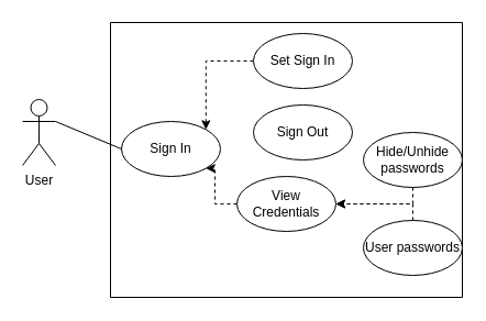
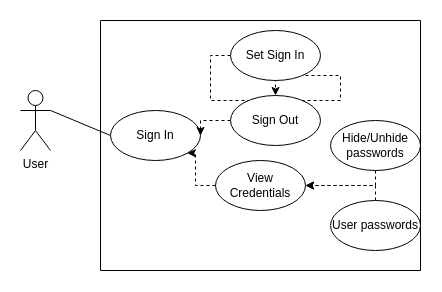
  <mxCell id="0" />
  <mxCell id="1" parent="0" />
  <mxCell id="2" value="" style="swimlane;startSize=0;" vertex="1" parent="1"><mxGeometry x="100" y="20" width="320" height="250" as="geometry" /></mxCell>
  <mxCell id="3" value="Sign In" style="ellipse;whiteSpace=wrap;html=1;" vertex="1" parent="2"><mxGeometry x="10" y="90" width="90" height="50" as="geometry" /></mxCell>
- <mxCell id="4" style="edgeStyle=orthogonalEdgeStyle;rounded=0;orthogonalLoop=1;jettySize=auto;html=1;exitX=0;exitY=0.5;exitDx=0;exitDy=0;entryX=1;entryY=0;entryDx=0;entryDy=0;dashed=1;" edge="1" parent="2" source="5" target="3"><mxGeometry relative="1" as="geometry" /></mxCell>
+ <mxCell id="4" style="edgeStyle=orthogonalEdgeStyle;rounded=0;orthogonalLoop=1;jettySize=auto;html=1;exitX=0;exitY=0.5;exitDx=0;exitDy=0;dashed=1;" edge="1" parent="2" source="5" target="7"><mxGeometry relative="1" as="geometry" /></mxCell>
  <mxCell id="5" value="Set Sign In" style="ellipse;whiteSpace=wrap;html=1;" vertex="1" parent="2"><mxGeometry x="130" y="10" width="90" height="50" as="geometry" /></mxCell>
+ <mxCell id="6" style="edgeStyle=orthogonalEdgeStyle;rounded=0;orthogonalLoop=1;jettySize=auto;html=1;exitX=0;exitY=0.5;exitDx=0;exitDy=0;entryX=1;entryY=0.5;entryDx=0;entryDy=0;dashed=1;" edge="1" parent="2" source="7" target="3"><mxGeometry relative="1" as="geometry" /></mxCell>
  <mxCell id="7" value="Sign Out" style="ellipse;whiteSpace=wrap;html=1;" vertex="1" parent="2"><mxGeometry x="130" y="75" width="90" height="50" as="geometry" /></mxCell>
  <mxCell id="8" style="edgeStyle=orthogonalEdgeStyle;rounded=0;orthogonalLoop=1;jettySize=auto;html=1;exitX=0;exitY=0.5;exitDx=0;exitDy=0;entryX=1;entryY=1;entryDx=0;entryDy=0;dashed=1;" edge="1" parent="2" source="9" target="3"><mxGeometry relative="1" as="geometry" /></mxCell>
  <mxCell id="9" value="View Credentials" style="ellipse;whiteSpace=wrap;html=1;" vertex="1" parent="2"><mxGeometry x="115" y="140" width="90" height="50" as="geometry" /></mxCell>
  <mxCell id="10" style="edgeStyle=orthogonalEdgeStyle;rounded=0;orthogonalLoop=1;jettySize=auto;html=1;exitX=0.5;exitY=1;exitDx=0;exitDy=0;entryX=1;entryY=0.5;entryDx=0;entryDy=0;dashed=1;" edge="1" parent="2" source="11" target="9"><mxGeometry relative="1" as="geometry"><Array as="points"><mxPoint x="275" y="165" /></Array></mxGeometry></mxCell>
  <mxCell id="11" value="Hide/Unhide passwords" style="ellipse;whiteSpace=wrap;html=1;" vertex="1" parent="2"><mxGeometry x="230" y="100" width="90" height="50" as="geometry" /></mxCell>
  <mxCell id="12" style="edgeStyle=orthogonalEdgeStyle;rounded=0;orthogonalLoop=1;jettySize=auto;html=1;exitX=0.5;exitY=0;exitDx=0;exitDy=0;entryX=1;entryY=0.5;entryDx=0;entryDy=0;dashed=1;" edge="1" parent="2" source="13" target="9"><mxGeometry relative="1" as="geometry"><Array as="points"><mxPoint x="275" y="165" /></Array></mxGeometry></mxCell>
  <mxCell id="13" value="User passwords" style="ellipse;whiteSpace=wrap;html=1;" vertex="1" parent="2"><mxGeometry x="230" y="180" width="90" height="50" as="geometry" /></mxCell>
  <mxCell id="14" value="User" style="shape=umlActor;verticalLabelPosition=bottom;verticalAlign=top;html=1;outlineConnect=0;" vertex="1" parent="1"><mxGeometry x="20" y="90" width="30" height="60" as="geometry" /></mxCell>
  <mxCell id="15" value="" style="endArrow=none;html=1;rounded=0;entryX=1;entryY=0.333;entryDx=0;entryDy=0;entryPerimeter=0;exitX=0;exitY=0.5;exitDx=0;exitDy=0;" edge="1" parent="1" source="3" target="14"><mxGeometry width="50" height="50" relative="1" as="geometry"><mxPoint x="70" y="130" as="sourcePoint" /><mxPoint x="220" y="70" as="targetPoint" /></mxGeometry></mxCell>
